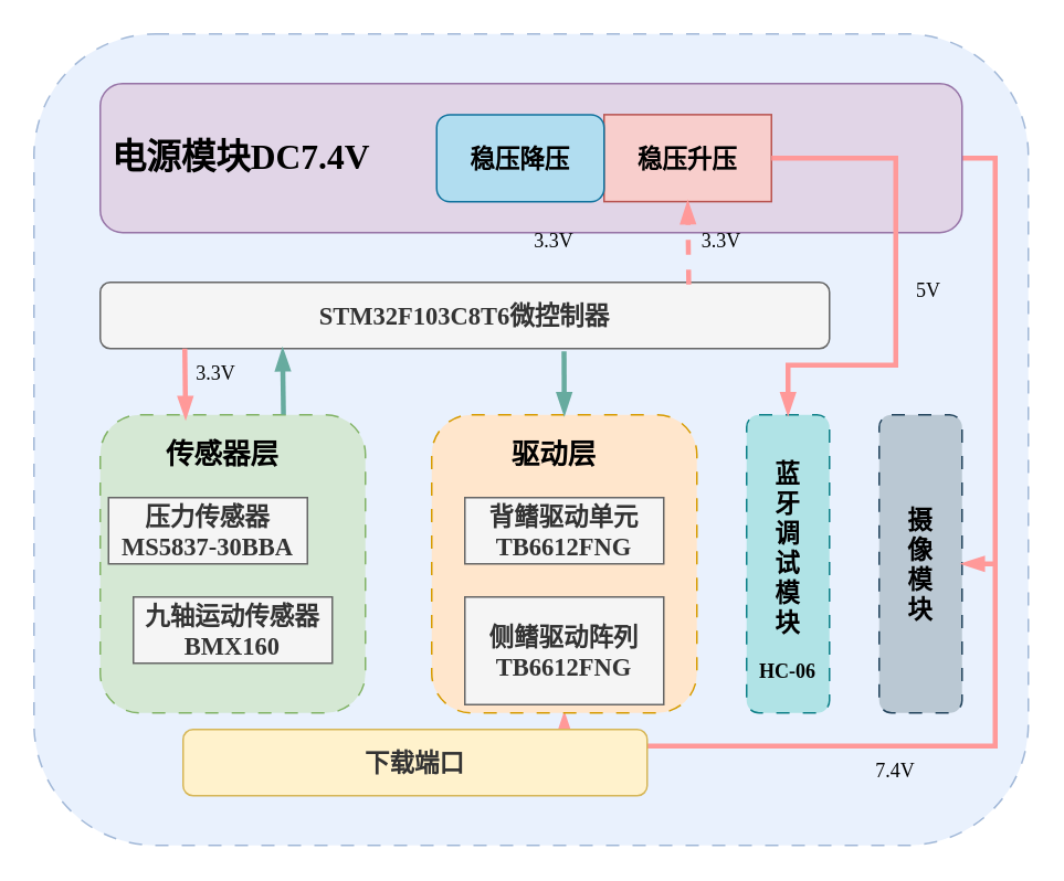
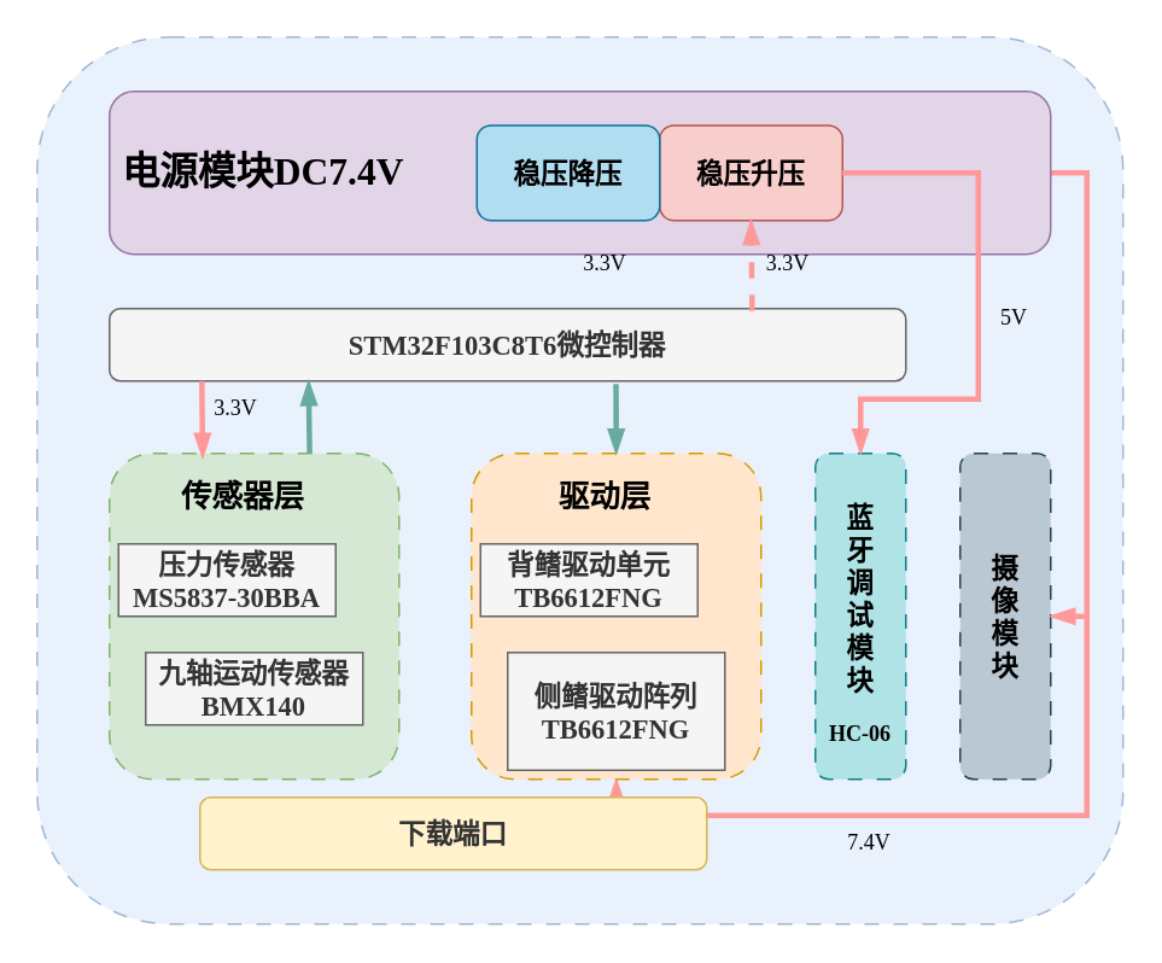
  <mxCell id="0" />
  <mxCell id="1" parent="0" />
  <mxCell id="2" value="" style="rounded=1;whiteSpace=wrap;html=1;fillColor=#dae8fc;strokeColor=#6c8ebf;dashed=1;dashPattern=8 8;glass=0;rotation=0;opacity=60;" vertex="1" parent="1"><mxGeometry x="20" y="20" width="600" height="490" as="geometry" /></mxCell>
  <mxCell id="3" value="" style="rounded=1;whiteSpace=wrap;html=1;fillColor=#d5e8d4;strokeColor=#82b366;dashed=1;dashPattern=8 8;" vertex="1" parent="1"><mxGeometry x="60" y="250" width="160" height="180" as="geometry" /></mxCell>
  <mxCell id="4" style="edgeStyle=orthogonalEdgeStyle;rounded=0;orthogonalLoop=1;jettySize=auto;html=1;exitX=1;exitY=0.5;exitDx=0;exitDy=0;entryX=0.5;entryY=1;entryDx=0;entryDy=0;strokeWidth=3;strokeColor=#FF9999;endArrow=blockThin;endFill=1;" edge="1" parent="1" source="5" target="12"><mxGeometry relative="1" as="geometry"><Array as="points"><mxPoint x="600" y="95" /><mxPoint x="600" y="450" /><mxPoint x="340" y="450" /></Array></mxGeometry></mxCell>
  <mxCell id="5" value="&lt;font style=&quot;font-size: 21px;&quot; face=&quot;宋体&quot;&gt;&amp;nbsp;&lt;b style=&quot;&quot;&gt;&lt;font style=&quot;&quot;&gt;电源模块DC7.4V&lt;/font&gt;&lt;/b&gt;&lt;/font&gt;" style="rounded=1;whiteSpace=wrap;html=1;align=left;fillColor=#e1d5e7;strokeColor=#9673a6;" vertex="1" parent="1"><mxGeometry x="60" y="50" width="520" height="90" as="geometry" /></mxCell>
- <mxCell id="6" value="&lt;font style=&quot;font-size: 15px;&quot; face=&quot;宋体&quot;&gt;&lt;b style=&quot;&quot;&gt;稳压升压&lt;/b&gt;&lt;/font&gt;" style="whiteSpace=wrap;html=1;fillColor=#f8cecc;strokeColor=#b85450;rounded=0;" vertex="1" parent="1"><mxGeometry x="364" y="68.75" width="101" height="52.5" as="geometry" /></mxCell>
+ <mxCell id="6" value="&lt;font style=&quot;font-size: 15px;&quot; face=&quot;宋体&quot;&gt;&lt;b style=&quot;&quot;&gt;稳压升压&lt;/b&gt;&lt;/font&gt;" style="rounded=1;whiteSpace=wrap;html=1;fillColor=#f8cecc;strokeColor=#b85450;" vertex="1" parent="1"><mxGeometry x="364" y="68.75" width="101" height="52.5" as="geometry" /></mxCell>
  <mxCell id="7" value="&lt;font style=&quot;font-size: 15px;&quot; face=&quot;宋体&quot;&gt;&lt;b style=&quot;&quot;&gt;稳压降压&lt;/b&gt;&lt;/font&gt;" style="rounded=1;whiteSpace=wrap;html=1;fillColor=#b1ddf0;strokeColor=#10739e;" vertex="1" parent="1"><mxGeometry x="263" y="68.75" width="101" height="52.5" as="geometry" /></mxCell>
  <mxCell id="8" value="&lt;font style=&quot;font-size: 15px;&quot;&gt;&lt;b style=&quot;&quot;&gt;&lt;font face=&quot;Times New Roman&quot;&gt;STM32F103C8T6&lt;/font&gt;&lt;font face=&quot;宋体&quot;&gt;微控制器&lt;/font&gt;&lt;/b&gt;&lt;/font&gt;" style="rounded=1;whiteSpace=wrap;html=1;fillColor=#f5f5f5;fontColor=#333333;strokeColor=#666666;" vertex="1" parent="1"><mxGeometry x="60" y="170" width="440" height="40" as="geometry" /></mxCell>
  <mxCell id="9" value="&lt;b&gt;&lt;font style=&quot;font-size: 15px;&quot; face=&quot;宋体&quot;&gt;压力传感器&lt;/font&gt;&lt;/b&gt;&lt;div&gt;&lt;font style=&quot;font-size: 15px;&quot; face=&quot;Times New Roman&quot;&gt;&lt;b style=&quot;&quot;&gt;MS5837-30BBA&lt;/b&gt;&lt;/font&gt;&lt;/div&gt;" style="rounded=0;whiteSpace=wrap;html=1;fillColor=#f5f5f5;fontColor=#333333;strokeColor=#666666;" vertex="1" parent="1"><mxGeometry x="65" y="300" width="120" height="40" as="geometry" /></mxCell>
- <mxCell id="10" value="&lt;font face=&quot;宋体&quot;&gt;&lt;span style=&quot;font-size: 15px;&quot;&gt;&lt;b&gt;九轴运动传感器&lt;/b&gt;&lt;/span&gt;&lt;/font&gt;&lt;br&gt;&lt;div&gt;&lt;font style=&quot;font-size: 15px;&quot; face=&quot;Times New Roman&quot;&gt;&lt;b style=&quot;&quot;&gt;BMX160&lt;/b&gt;&lt;/font&gt;&lt;/div&gt;" style="rounded=0;whiteSpace=wrap;html=1;fillColor=#f5f5f5;fontColor=#333333;strokeColor=#666666;" vertex="1" parent="1"><mxGeometry x="80" y="360" width="120" height="40" as="geometry" /></mxCell>
+ <mxCell id="10" value="&lt;font face=&quot;宋体&quot;&gt;&lt;span style=&quot;font-size: 15px;&quot;&gt;&lt;b&gt;九轴运动传感器&lt;/b&gt;&lt;/span&gt;&lt;/font&gt;&lt;br&gt;&lt;div&gt;&lt;font style=&quot;font-size: 15px;&quot; face=&quot;Times New Roman&quot;&gt;&lt;b style=&quot;&quot;&gt;BMX140&lt;/b&gt;&lt;/font&gt;&lt;/div&gt;" style="rounded=0;whiteSpace=wrap;html=1;fillColor=#f5f5f5;fontColor=#333333;strokeColor=#666666;" vertex="1" parent="1"><mxGeometry x="80" y="360" width="120" height="40" as="geometry" /></mxCell>
  <mxCell id="11" value="&lt;font style=&quot;font-size: 17px;&quot; face=&quot;宋体&quot;&gt;&lt;b style=&quot;&quot;&gt;传感器层&lt;/b&gt;&lt;/font&gt;" style="text;html=1;align=center;verticalAlign=middle;whiteSpace=wrap;rounded=0;" vertex="1" parent="1"><mxGeometry x="94" y="260" width="80" height="30" as="geometry" /></mxCell>
  <mxCell id="12" value="" style="rounded=1;whiteSpace=wrap;html=1;fillColor=#ffe6cc;strokeColor=#d79b00;dashed=1;dashPattern=8 8;" vertex="1" parent="1"><mxGeometry x="260" y="250" width="160" height="180" as="geometry" /></mxCell>
- <mxCell id="13" value="&lt;font face=&quot;宋体&quot;&gt;&lt;span style=&quot;font-size: 15px;&quot;&gt;&lt;b&gt;背鳍驱动单元&lt;/b&gt;&lt;/span&gt;&lt;/font&gt;&lt;div&gt;&lt;span style=&quot;font-size: 15px;&quot;&gt;&lt;b style=&quot;&quot;&gt;&lt;font face=&quot;Times New Roman&quot;&gt;TB6612FNG&lt;/font&gt;&lt;/b&gt;&lt;/span&gt;&lt;/div&gt;" style="rounded=0;whiteSpace=wrap;html=1;fillColor=#f5f5f5;fontColor=#333333;strokeColor=#666666;" vertex="1" parent="1"><mxGeometry x="280" y="300" width="120" height="40" as="geometry" /></mxCell>
+ <mxCell id="13" value="&lt;font face=&quot;宋体&quot;&gt;&lt;span style=&quot;font-size: 15px;&quot;&gt;&lt;b&gt;背鳍驱动单元&lt;/b&gt;&lt;/span&gt;&lt;/font&gt;&lt;div&gt;&lt;span style=&quot;font-size: 15px;&quot;&gt;&lt;b style=&quot;&quot;&gt;&lt;font face=&quot;Times New Roman&quot;&gt;TB6612FNG&lt;/font&gt;&lt;/b&gt;&lt;/span&gt;&lt;/div&gt;" style="rounded=0;whiteSpace=wrap;html=1;fillColor=#f5f5f5;fontColor=#333333;strokeColor=#666666;" vertex="1" parent="1"><mxGeometry x="265" y="300" width="120" height="40" as="geometry" /></mxCell>
  <mxCell id="14" value="&lt;font face=&quot;宋体&quot;&gt;&lt;span style=&quot;font-size: 15px;&quot;&gt;&lt;b&gt;侧鳍驱动阵列&lt;/b&gt;&lt;/span&gt;&lt;/font&gt;&lt;div&gt;&lt;b style=&quot;font-size: 15px;&quot;&gt;&lt;font face=&quot;Times New Roman&quot;&gt;TB6612FNG&lt;/font&gt;&lt;/b&gt;&lt;font face=&quot;宋体&quot;&gt;&lt;span style=&quot;font-size: 15px;&quot;&gt;&lt;b&gt;&lt;/b&gt;&lt;/span&gt;&lt;/font&gt;&lt;/div&gt;" style="rounded=0;whiteSpace=wrap;html=1;fillColor=#f5f5f5;fontColor=#333333;strokeColor=#666666;" vertex="1" parent="1"><mxGeometry x="280" y="360" width="120" height="65" as="geometry" /></mxCell>
  <mxCell id="15" value="&lt;font style=&quot;font-size: 17px;&quot; face=&quot;宋体&quot;&gt;&lt;b style=&quot;&quot;&gt;驱动层&lt;/b&gt;&lt;/font&gt;" style="text;html=1;align=center;verticalAlign=middle;whiteSpace=wrap;rounded=0;" vertex="1" parent="1"><mxGeometry x="294" y="260" width="80" height="30" as="geometry" /></mxCell>
  <mxCell id="16" value="&lt;b style=&quot;color: rgb(51, 51, 51); font-size: 15px;&quot;&gt;&lt;font face=&quot;宋体&quot;&gt;下载端口&lt;/font&gt;&lt;/b&gt;" style="rounded=1;whiteSpace=wrap;html=1;fillColor=#fff2cc;strokeColor=#d6b656;" vertex="1" parent="1"><mxGeometry x="110" y="440" width="280" height="40" as="geometry" /></mxCell>
  <mxCell id="17" value="" style="rounded=1;whiteSpace=wrap;html=1;fillColor=#bac8d3;strokeColor=#23445d;dashed=1;dashPattern=8 8;" vertex="1" parent="1"><mxGeometry x="530" y="250" width="50" height="180" as="geometry" /></mxCell>
  <mxCell id="18" value="&lt;font style=&quot;font-size: 15px;&quot; face=&quot;宋体&quot;&gt;&lt;b style=&quot;&quot;&gt;摄像模块&lt;/b&gt;&lt;/font&gt;" style="text;html=1;align=center;verticalAlign=middle;whiteSpace=wrap;rounded=0;" vertex="1" parent="1"><mxGeometry x="540" y="280" width="30" height="120" as="geometry" /></mxCell>
  <mxCell id="19" value="" style="rounded=1;whiteSpace=wrap;html=1;fillColor=#b0e3e6;strokeColor=#0e8088;dashed=1;dashPattern=8 8;" vertex="1" parent="1"><mxGeometry x="450" y="250" width="50" height="180" as="geometry" /></mxCell>
  <mxCell id="20" value="&lt;font style=&quot;font-size: 15px;&quot; face=&quot;宋体&quot;&gt;&lt;b style=&quot;&quot;&gt;蓝牙调试模块&lt;/b&gt;&lt;/font&gt;" style="text;html=1;align=center;verticalAlign=middle;whiteSpace=wrap;rounded=0;" vertex="1" parent="1"><mxGeometry x="460" y="270" width="30" height="120" as="geometry" /></mxCell>
  <mxCell id="21" value="&lt;b&gt;&lt;font face=&quot;Times New Roman&quot;&gt;HC-06&lt;/font&gt;&lt;/b&gt;" style="text;html=1;align=center;verticalAlign=middle;whiteSpace=wrap;rounded=0;" vertex="1" parent="1"><mxGeometry x="445" y="390" width="60" height="30" as="geometry" /></mxCell>
  <mxCell id="22" value="&lt;font face=&quot;Times New Roman&quot;&gt;3.3V&lt;/font&gt;" style="text;html=1;align=center;verticalAlign=middle;whiteSpace=wrap;rounded=0;" vertex="1" parent="1"><mxGeometry x="304" y="130" width="60" height="30" as="geometry" /></mxCell>
  <mxCell id="23" value="" style="endArrow=blockThin;html=1;rounded=0;exitX=0.5;exitY=1;exitDx=0;exitDy=0;endFill=1;strokeWidth=3;fillColor=#fad9d5;strokeColor=#FF9999;entryX=0.322;entryY=0.013;entryDx=0;entryDy=0;entryPerimeter=0;" edge="1" parent="1" target="3"><mxGeometry width="50" height="50" relative="1" as="geometry"><mxPoint x="111" y="210" as="sourcePoint" /><mxPoint x="110" y="250" as="targetPoint" /></mxGeometry></mxCell>
  <mxCell id="24" value="&lt;font face=&quot;Times New Roman&quot;&gt;3.3V&lt;/font&gt;" style="text;html=1;align=center;verticalAlign=middle;whiteSpace=wrap;rounded=0;" vertex="1" parent="1"><mxGeometry x="100" y="210" width="60" height="30" as="geometry" /></mxCell>
  <mxCell id="25" value="" style="endArrow=blockThin;html=1;rounded=0;exitX=0.807;exitY=0.032;exitDx=0;exitDy=0;endFill=1;strokeWidth=3;fillColor=#ffff88;strokeColor=#FF9999;entryX=0.5;entryY=1;entryDx=0;entryDy=0;exitPerimeter=0;dashed=1;" edge="1" parent="1" source="8" target="6"><mxGeometry width="50" height="50" relative="1" as="geometry"><mxPoint x="531" y="160" as="sourcePoint" /><mxPoint x="530" y="209" as="targetPoint" /></mxGeometry></mxCell>
  <mxCell id="26" value="&lt;font face=&quot;Times New Roman&quot;&gt;3.3V&lt;/font&gt;" style="text;html=1;align=center;verticalAlign=middle;whiteSpace=wrap;rounded=0;" vertex="1" parent="1"><mxGeometry x="405" y="130" width="60" height="30" as="geometry" /></mxCell>
  <mxCell id="27" value="" style="endArrow=blockThin;html=1;rounded=0;endFill=1;strokeWidth=3;fillColor=#ffff88;strokeColor=#FF9999;entryX=1;entryY=0.5;entryDx=0;entryDy=0;" edge="1" parent="1" target="17"><mxGeometry width="50" height="50" relative="1" as="geometry"><mxPoint x="600" y="340" as="sourcePoint" /><mxPoint x="660" y="390" as="targetPoint" /></mxGeometry></mxCell>
  <mxCell id="28" value="" style="endArrow=blockThin;html=1;rounded=0;exitX=1;exitY=0.5;exitDx=0;exitDy=0;endFill=1;strokeWidth=3;fillColor=#ffff88;strokeColor=#FF9999;entryX=0.5;entryY=0;entryDx=0;entryDy=0;" edge="1" parent="1" source="6" target="19"><mxGeometry width="50" height="50" relative="1" as="geometry"><mxPoint x="660" y="240" as="sourcePoint" /><mxPoint x="661" y="282" as="targetPoint" /><Array as="points"><mxPoint x="540" y="95" /><mxPoint x="540" y="220" /><mxPoint x="475" y="220" /></Array></mxGeometry></mxCell>
  <mxCell id="29" value="&lt;font face=&quot;Times New Roman&quot;&gt;5V&lt;/font&gt;" style="text;html=1;align=center;verticalAlign=middle;whiteSpace=wrap;rounded=0;" vertex="1" parent="1"><mxGeometry x="530" y="160" width="60" height="30" as="geometry" /></mxCell>
- <mxCell id="30" value="&lt;font face=&quot;Times New Roman&quot;&gt;7.4V&lt;/font&gt;" style="text;html=1;align=center;verticalAlign=middle;whiteSpace=wrap;rounded=0;" vertex="1" parent="1"><mxGeometry x="510" y="450" width="60" height="30" as="geometry" /></mxCell>
+ <mxCell id="30" value="&lt;font face=&quot;Times New Roman&quot;&gt;7.4V&lt;/font&gt;" style="text;html=1;align=center;verticalAlign=middle;whiteSpace=wrap;rounded=0;" vertex="1" parent="1"><mxGeometry x="450" y="450" width="60" height="30" as="geometry" /></mxCell>
  <mxCell id="31" value="" style="endArrow=blockThin;html=1;rounded=0;exitX=0.691;exitY=-0.001;exitDx=0;exitDy=0;endFill=1;strokeWidth=3;fillColor=#fad9d5;strokeColor=#67AB9F;entryX=0.25;entryY=1;entryDx=0;entryDy=0;exitPerimeter=0;" edge="1" parent="1" source="3" target="8"><mxGeometry width="50" height="50" relative="1" as="geometry"><mxPoint x="230" y="230" as="sourcePoint" /><mxPoint x="231" y="272" as="targetPoint" /></mxGeometry></mxCell>
  <mxCell id="32" value="" style="endArrow=blockThin;html=1;rounded=0;exitX=0.636;exitY=1.041;exitDx=0;exitDy=0;endFill=1;strokeWidth=3;fillColor=#fad9d5;strokeColor=#67AB9F;entryX=0.5;entryY=0;entryDx=0;entryDy=0;exitPerimeter=0;" edge="1" parent="1" source="8" target="12"><mxGeometry width="50" height="50" relative="1" as="geometry"><mxPoint x="321" y="260" as="sourcePoint" /><mxPoint x="320" y="220" as="targetPoint" /></mxGeometry></mxCell>
